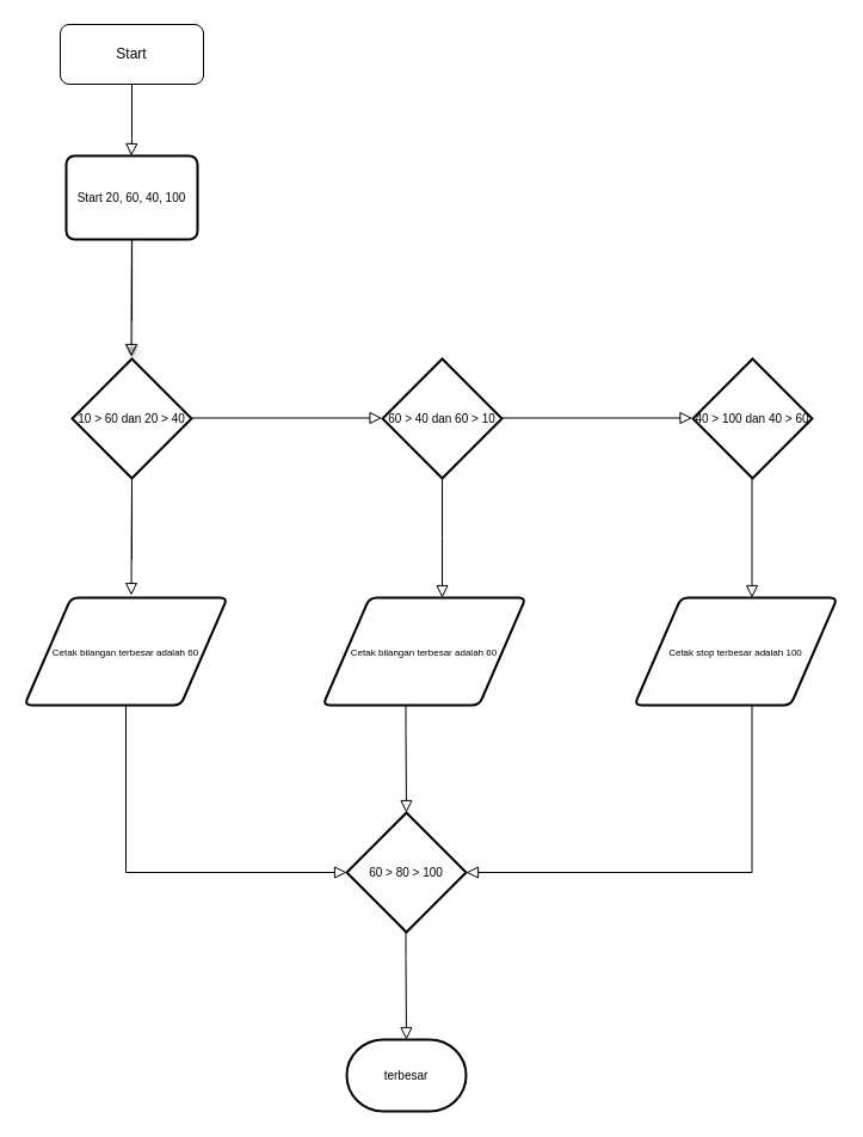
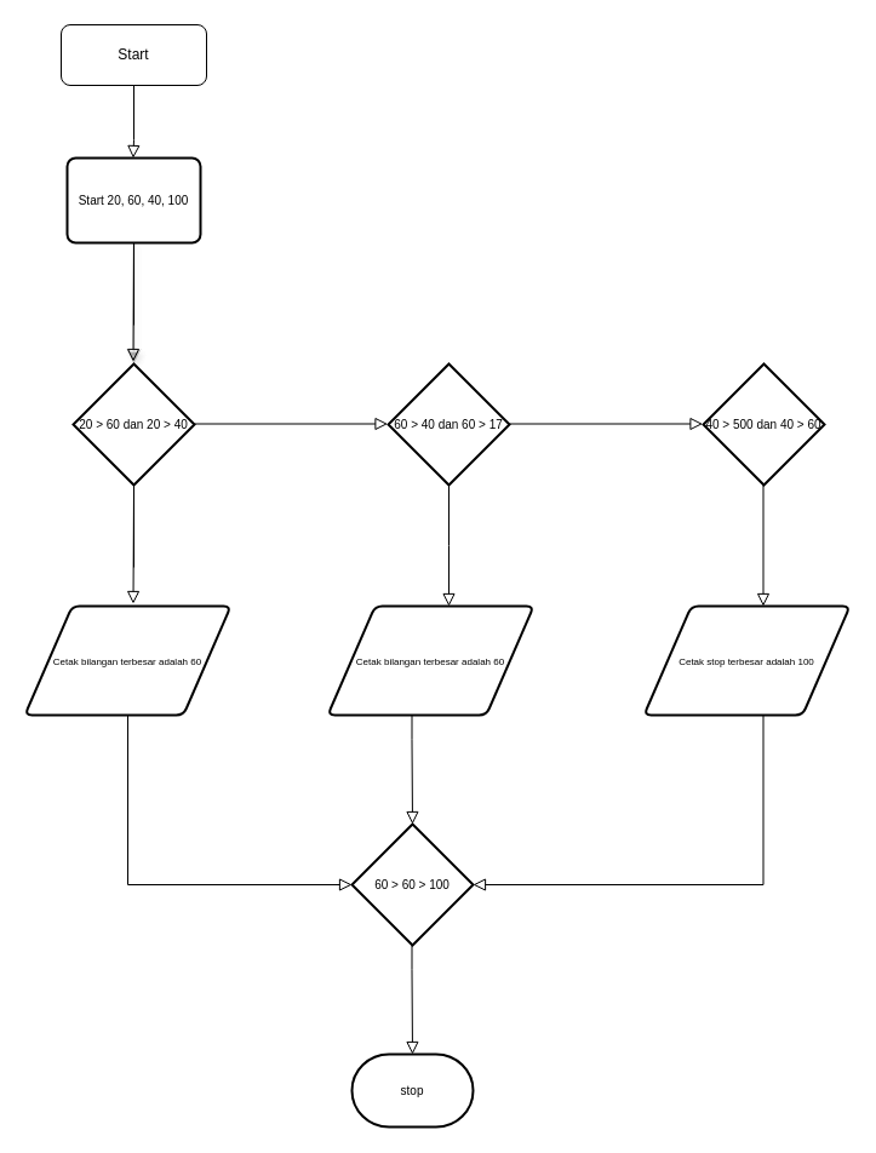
  <mxCell id="0" />
  <mxCell id="1" parent="0" />
  <mxCell id="2" value="Start" style="rounded=1;whiteSpace=wrap;html=1;fontSize=12;glass=0;strokeWidth=1;shadow=0;" parent="1" vertex="1"><mxGeometry x="50" y="20" width="120" height="50" as="geometry" /></mxCell>
  <mxCell id="3" value="" style="edgeStyle=orthogonalEdgeStyle;rounded=0;orthogonalLoop=1;jettySize=auto;html=1;shadow=1;strokeColor=#4D4D4D;strokeWidth=2;fontSize=100;opacity=10;" edge="1" parent="1" source="6"><mxGeometry relative="1" as="geometry"><mxPoint x="110" y="300" as="targetPoint" /></mxGeometry></mxCell>
  <mxCell id="4" value="" style="edgeStyle=orthogonalEdgeStyle;rounded=0;orthogonalLoop=1;jettySize=auto;html=1;shadow=1;strokeColor=#4D4D4D;strokeWidth=2;fontSize=100;opacity=10;" edge="1" parent="1"><mxGeometry relative="1" as="geometry"><mxPoint x="110" y="290" as="sourcePoint" /><mxPoint x="110" y="300" as="targetPoint" /></mxGeometry></mxCell>
  <mxCell id="5" value="" style="edgeStyle=orthogonalEdgeStyle;rounded=0;orthogonalLoop=1;jettySize=auto;html=1;shadow=1;strokeColor=#4D4D4D;strokeWidth=2;fontSize=100;opacity=10;" edge="1" parent="1" source="6"><mxGeometry relative="1" as="geometry"><mxPoint x="110" y="300" as="targetPoint" /></mxGeometry></mxCell>
  <mxCell id="6" value="Start 20, 60, 40, 100" style="rounded=1;whiteSpace=wrap;html=1;absoluteArcSize=1;arcSize=14;strokeWidth=2;fontSize=10;" vertex="1" parent="1"><mxGeometry x="55" width="110" height="70" as="geometry" y="130" /></mxCell>
  <mxCell id="7" value="" style="rounded=0;html=1;jettySize=auto;orthogonalLoop=1;fontSize=11;endArrow=block;endFill=0;endSize=8;strokeWidth=1;shadow=0;labelBackgroundColor=none;edgeStyle=orthogonalEdgeStyle;" edge="1" parent="1"><mxGeometry relative="1" as="geometry"><mxPoint x="110" y="268" as="sourcePoint" /><mxPoint x="109.5" y="298" as="targetPoint" /><Array as="points"><mxPoint x="109.5" y="200" /><mxPoint x="109.5" y="200" /></Array></mxGeometry></mxCell>
  <mxCell id="8" value="" style="rounded=0;html=1;jettySize=auto;orthogonalLoop=1;fontSize=11;endArrow=block;endFill=0;endSize=8;strokeWidth=1;shadow=0;labelBackgroundColor=none;edgeStyle=orthogonalEdgeStyle;exitX=0.5;exitY=1;exitDx=0;exitDy=0;" edge="1" parent="1" source="2"><mxGeometry relative="1" as="geometry"><mxPoint x="110" y="100" as="sourcePoint" /><mxPoint x="109.5" as="targetPoint" y="130" /><Array as="points"><mxPoint x="110" y="115" /></Array></mxGeometry></mxCell>
- <mxCell id="9" value="10 &amp;gt; 60 dan 20 &amp;gt; 40" style="strokeWidth=2;html=1;shape=mxgraph.flowchart.decision;whiteSpace=wrap;fontSize=10;" vertex="1" parent="1"><mxGeometry x="60" y="300" width="100" height="100" as="geometry" /></mxCell>
+ <mxCell id="9" value="20 &amp;gt; 60 dan 20 &amp;gt; 40" style="strokeWidth=2;html=1;shape=mxgraph.flowchart.decision;whiteSpace=wrap;fontSize=10;" vertex="1" parent="1"><mxGeometry x="60" y="300" width="100" height="100" as="geometry" /></mxCell>
  <mxCell id="10" value="" style="rounded=0;html=1;jettySize=auto;orthogonalLoop=1;fontSize=11;endArrow=block;endFill=0;endSize=8;strokeWidth=1;shadow=0;labelBackgroundColor=none;edgeStyle=orthogonalEdgeStyle;" edge="1" parent="1"><mxGeometry relative="1" as="geometry"><mxPoint x="110" y="468" as="sourcePoint" /><mxPoint x="109.5" y="498" as="targetPoint" /><Array as="points"><mxPoint x="109.5" y="400" /><mxPoint x="109.5" y="400" /></Array></mxGeometry></mxCell>
  <mxCell id="11" value="&lt;font style=&quot;font-size: 8px&quot;&gt;Cetak bilangan terbesar adalah 60&lt;br&gt;&lt;/font&gt;" style="shape=parallelogram;html=1;strokeWidth=2;perimeter=parallelogramPerimeter;whiteSpace=wrap;rounded=1;arcSize=12;size=0.23;fontSize=10;" vertex="1" parent="1"><mxGeometry x="20" y="500" width="170" height="90" as="geometry" /></mxCell>
  <mxCell id="12" value="" style="rounded=0;html=1;jettySize=auto;orthogonalLoop=1;fontSize=11;endArrow=block;endFill=0;endSize=8;strokeWidth=1;shadow=0;labelBackgroundColor=none;edgeStyle=orthogonalEdgeStyle;" edge="1" parent="1"><mxGeometry relative="1" as="geometry"><mxPoint x="160" y="349.5" as="sourcePoint" /><mxPoint x="319.5" y="349.5" as="targetPoint" /></mxGeometry></mxCell>
- <mxCell id="13" value="&lt;font style=&quot;font-size: 10px&quot;&gt;60 &amp;gt; 40 dan 60 &amp;gt; 10&lt;br&gt;&lt;/font&gt;" style="strokeWidth=2;html=1;shape=mxgraph.flowchart.decision;whiteSpace=wrap;fontSize=12;" vertex="1" parent="1"><mxGeometry x="320" y="300" width="100" height="100" as="geometry" /></mxCell>
+ <mxCell id="13" value="&lt;font style=&quot;font-size: 10px&quot;&gt;60 &amp;gt; 40 dan 60 &amp;gt; 17&lt;br&gt;&lt;/font&gt;" style="strokeWidth=2;html=1;shape=mxgraph.flowchart.decision;whiteSpace=wrap;fontSize=12;" vertex="1" parent="1"><mxGeometry x="320" y="300" width="100" height="100" as="geometry" /></mxCell>
  <mxCell id="14" value="" style="rounded=0;html=1;jettySize=auto;orthogonalLoop=1;fontSize=11;endArrow=block;endFill=0;endSize=8;strokeWidth=1;shadow=0;labelBackgroundColor=none;edgeStyle=orthogonalEdgeStyle;exitX=0.5;exitY=1;exitDx=0;exitDy=0;exitPerimeter=0;" edge="1" parent="1" source="13"><mxGeometry relative="1" as="geometry"><mxPoint x="380" y="490" as="sourcePoint" /><mxPoint x="370" y="500" as="targetPoint" /></mxGeometry></mxCell>
  <mxCell id="15" value="&lt;font style=&quot;font-size: 8px&quot;&gt;Cetak bilangan terbesar adalah 60&lt;br&gt;&lt;/font&gt;" style="shape=parallelogram;html=1;strokeWidth=2;perimeter=parallelogramPerimeter;whiteSpace=wrap;rounded=1;arcSize=12;size=0.23;fontSize=10;" vertex="1" parent="1"><mxGeometry x="270" y="500" width="170" height="90" as="geometry" /></mxCell>
  <mxCell id="16" value="" style="rounded=0;html=1;jettySize=auto;orthogonalLoop=1;fontSize=11;endArrow=block;endFill=0;endSize=8;strokeWidth=1;shadow=0;labelBackgroundColor=none;edgeStyle=orthogonalEdgeStyle;" edge="1" parent="1"><mxGeometry relative="1" as="geometry"><mxPoint x="420" y="349.5" as="sourcePoint" /><mxPoint x="579.5" y="349.5" as="targetPoint" /></mxGeometry></mxCell>
- <mxCell id="17" value="40 &amp;gt; 100 dan 40 &amp;gt; 60" style="strokeWidth=2;html=1;shape=mxgraph.flowchart.decision;whiteSpace=wrap;fontSize=10;" vertex="1" parent="1"><mxGeometry x="580" y="300" width="100" height="100" as="geometry" /></mxCell>
+ <mxCell id="17" value="40 &amp;gt; 500 dan 40 &amp;gt; 60" style="strokeWidth=2;html=1;shape=mxgraph.flowchart.decision;whiteSpace=wrap;fontSize=10;" vertex="1" parent="1"><mxGeometry x="580" y="300" width="100" height="100" as="geometry" /></mxCell>
  <mxCell id="18" value="" style="rounded=0;html=1;jettySize=auto;orthogonalLoop=1;fontSize=11;endArrow=block;endFill=0;endSize=8;strokeWidth=1;shadow=0;labelBackgroundColor=none;edgeStyle=orthogonalEdgeStyle;exitX=0.5;exitY=1;exitDx=0;exitDy=0;exitPerimeter=0;" edge="1" parent="1"><mxGeometry relative="1" as="geometry"><mxPoint x="629.5" y="400" as="sourcePoint" /><mxPoint x="629.5" y="500" as="targetPoint" /></mxGeometry></mxCell>
  <mxCell id="19" value="&lt;font style=&quot;font-size: 8px&quot;&gt;Cetak stop terbesar adalah 100&lt;br&gt;&lt;/font&gt;" style="shape=parallelogram;html=1;strokeWidth=2;perimeter=parallelogramPerimeter;whiteSpace=wrap;rounded=1;arcSize=12;size=0.23;fontSize=10;" vertex="1" parent="1"><mxGeometry x="531" y="500" width="170" height="90" as="geometry" /></mxCell>
  <mxCell id="20" value="" style="rounded=0;html=1;jettySize=auto;orthogonalLoop=1;fontSize=11;endArrow=block;endFill=0;endSize=8;strokeWidth=1;shadow=0;labelBackgroundColor=none;edgeStyle=orthogonalEdgeStyle;exitX=0.5;exitY=1;exitDx=0;exitDy=0;exitPerimeter=0;entryX=1;entryY=0.5;entryDx=0;entryDy=0;entryPerimeter=0;" edge="1" parent="1" target="21"><mxGeometry relative="1" as="geometry"><mxPoint x="629.5" y="590" as="sourcePoint" /><mxPoint x="629.5" y="690" as="targetPoint" /><Array as="points"><mxPoint x="630" y="730" /></Array></mxGeometry></mxCell>
- <mxCell id="21" value="60 &amp;gt; 80 &amp;gt; 100" style="strokeWidth=2;html=1;shape=mxgraph.flowchart.decision;whiteSpace=wrap;fontSize=10;" vertex="1" parent="1"><mxGeometry x="290" y="680" width="100" height="100" as="geometry" /></mxCell>
+ <mxCell id="21" value="60 &amp;gt; 60 &amp;gt; 100" style="strokeWidth=2;html=1;shape=mxgraph.flowchart.decision;whiteSpace=wrap;fontSize=10;" vertex="1" parent="1"><mxGeometry x="290" y="680" width="100" height="100" as="geometry" /></mxCell>
  <mxCell id="22" value="" style="rounded=0;html=1;jettySize=auto;orthogonalLoop=1;fontSize=11;endArrow=block;endFill=0;endSize=8;strokeWidth=1;shadow=0;labelBackgroundColor=none;edgeStyle=orthogonalEdgeStyle;exitX=0.5;exitY=1;exitDx=0;exitDy=0;exitPerimeter=0;" edge="1" parent="1"><mxGeometry relative="1" as="geometry"><mxPoint x="339.5" y="590" as="sourcePoint" /><mxPoint x="340" y="680" as="targetPoint" /><Array as="points"><mxPoint x="340" y="610" /><mxPoint x="340" y="610" /></Array></mxGeometry></mxCell>
  <mxCell id="23" value="" style="rounded=0;html=1;jettySize=auto;orthogonalLoop=1;fontSize=11;endArrow=block;endFill=0;endSize=8;strokeWidth=1;shadow=0;labelBackgroundColor=none;edgeStyle=orthogonalEdgeStyle;entryX=0;entryY=0.5;entryDx=0;entryDy=0;entryPerimeter=0;" edge="1" parent="1" target="21"><mxGeometry relative="1" as="geometry"><mxPoint x="105" y="658" as="sourcePoint" /><mxPoint x="104.5" y="688" as="targetPoint" /><Array as="points"><mxPoint x="105" y="590" /><mxPoint x="105" y="730" /></Array></mxGeometry></mxCell>
  <mxCell id="24" value="" style="rounded=0;html=1;jettySize=auto;orthogonalLoop=1;fontSize=11;endArrow=block;endFill=0;endSize=8;strokeWidth=1;shadow=0;labelBackgroundColor=none;edgeStyle=orthogonalEdgeStyle;exitX=0.5;exitY=1;exitDx=0;exitDy=0;exitPerimeter=0;" edge="1" parent="1"><mxGeometry relative="1" as="geometry"><mxPoint x="339.5" y="780" as="sourcePoint" /><mxPoint x="340" y="870" as="targetPoint" /><Array as="points"><mxPoint x="340" y="800" /><mxPoint x="340" y="800" /></Array></mxGeometry></mxCell>
- <mxCell id="25" value="terbesar" style="strokeWidth=2;html=1;shape=mxgraph.flowchart.terminator;whiteSpace=wrap;fontSize=10;" vertex="1" parent="1"><mxGeometry x="290" y="870" width="100" height="60" as="geometry" /></mxCell>
+ <mxCell id="25" value="stop" style="strokeWidth=2;html=1;shape=mxgraph.flowchart.terminator;whiteSpace=wrap;fontSize=10;" vertex="1" parent="1"><mxGeometry x="290" y="870" width="100" height="60" as="geometry" /></mxCell>
